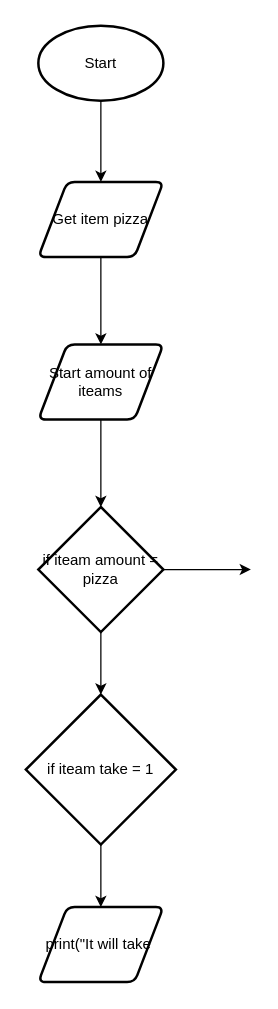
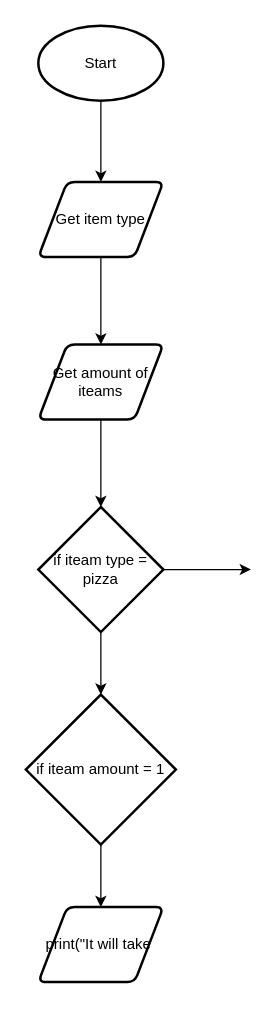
  <mxCell id="0" />
  <mxCell id="1" parent="0" />
  <mxCell id="2" style="edgeStyle=none;html=1;" edge="1" parent="1" source="3" target="5"><mxGeometry relative="1" as="geometry"><mxPoint x="80" y="175" as="targetPoint" /></mxGeometry></mxCell>
  <mxCell id="3" value="Start" style="strokeWidth=2;html=1;shape=mxgraph.flowchart.start_1;whiteSpace=wrap;" vertex="1" parent="1"><mxGeometry x="30" y="20" width="100" height="60" as="geometry" /></mxCell>
  <mxCell id="4" style="edgeStyle=none;html=1;" edge="1" parent="1" source="5"><mxGeometry relative="1" as="geometry"><mxPoint x="80" y="275" as="targetPoint" /></mxGeometry></mxCell>
- <mxCell id="5" value="Get item pizza" style="shape=parallelogram;html=1;strokeWidth=2;perimeter=parallelogramPerimeter;whiteSpace=wrap;rounded=1;arcSize=12;size=0.23;" vertex="1" parent="1"><mxGeometry x="30" y="145" width="100" height="60" as="geometry" /></mxCell>
+ <mxCell id="5" value="Get item type" style="shape=parallelogram;html=1;strokeWidth=2;perimeter=parallelogramPerimeter;whiteSpace=wrap;rounded=1;arcSize=12;size=0.23;" vertex="1" parent="1"><mxGeometry x="30" y="145" width="100" height="60" as="geometry" /></mxCell>
  <mxCell id="6" style="edgeStyle=none;html=1;" edge="1" parent="1" source="7"><mxGeometry relative="1" as="geometry"><mxPoint x="80" y="405" as="targetPoint" /></mxGeometry></mxCell>
- <mxCell id="7" value="Start amount of iteams" style="shape=parallelogram;html=1;strokeWidth=2;perimeter=parallelogramPerimeter;whiteSpace=wrap;rounded=1;arcSize=12;size=0.23;" vertex="1" parent="1"><mxGeometry x="30" y="275" width="100" height="60" as="geometry" /></mxCell>
+ <mxCell id="7" value="Get amount of iteams" style="shape=parallelogram;html=1;strokeWidth=2;perimeter=parallelogramPerimeter;whiteSpace=wrap;rounded=1;arcSize=12;size=0.23;" vertex="1" parent="1"><mxGeometry x="30" y="275" width="100" height="60" as="geometry" /></mxCell>
  <mxCell id="8" style="edgeStyle=none;html=1;" edge="1" parent="1" source="10"><mxGeometry relative="1" as="geometry"><mxPoint x="200" y="455" as="targetPoint" /></mxGeometry></mxCell>
  <mxCell id="9" style="edgeStyle=none;html=1;entryX=0.5;entryY=0;entryDx=0;entryDy=0;entryPerimeter=0;" edge="1" parent="1" source="10" target="12"><mxGeometry relative="1" as="geometry" /></mxCell>
- <mxCell id="10" value="if iteam amount =&lt;br&gt;pizza" style="strokeWidth=2;html=1;shape=mxgraph.flowchart.decision;whiteSpace=wrap;" vertex="1" parent="1"><mxGeometry x="30" y="405" width="100" height="100" as="geometry" /></mxCell>
+ <mxCell id="10" value="if iteam type =&lt;br&gt;pizza" style="strokeWidth=2;html=1;shape=mxgraph.flowchart.decision;whiteSpace=wrap;" vertex="1" parent="1"><mxGeometry x="30" y="405" width="100" height="100" as="geometry" /></mxCell>
  <mxCell id="11" style="edgeStyle=none;html=1;" edge="1" parent="1" source="12"><mxGeometry relative="1" as="geometry"><mxPoint x="80" y="725" as="targetPoint" /></mxGeometry></mxCell>
- <mxCell id="12" value="if iteam take = 1" style="strokeWidth=2;html=1;shape=mxgraph.flowchart.decision;whiteSpace=wrap;" vertex="1" parent="1"><mxGeometry x="20" y="555" width="120" height="120" as="geometry" /></mxCell>
+ <mxCell id="12" value="if iteam amount = 1" style="strokeWidth=2;html=1;shape=mxgraph.flowchart.decision;whiteSpace=wrap;" vertex="1" parent="1"><mxGeometry x="20" y="555" width="120" height="120" as="geometry" /></mxCell>
  <mxCell id="13" value="print(&quot;It will take&amp;nbsp;" style="shape=parallelogram;html=1;strokeWidth=2;perimeter=parallelogramPerimeter;whiteSpace=wrap;rounded=1;arcSize=12;size=0.23;" vertex="1" parent="1"><mxGeometry x="30" y="725" width="100" height="60" as="geometry" /></mxCell>
